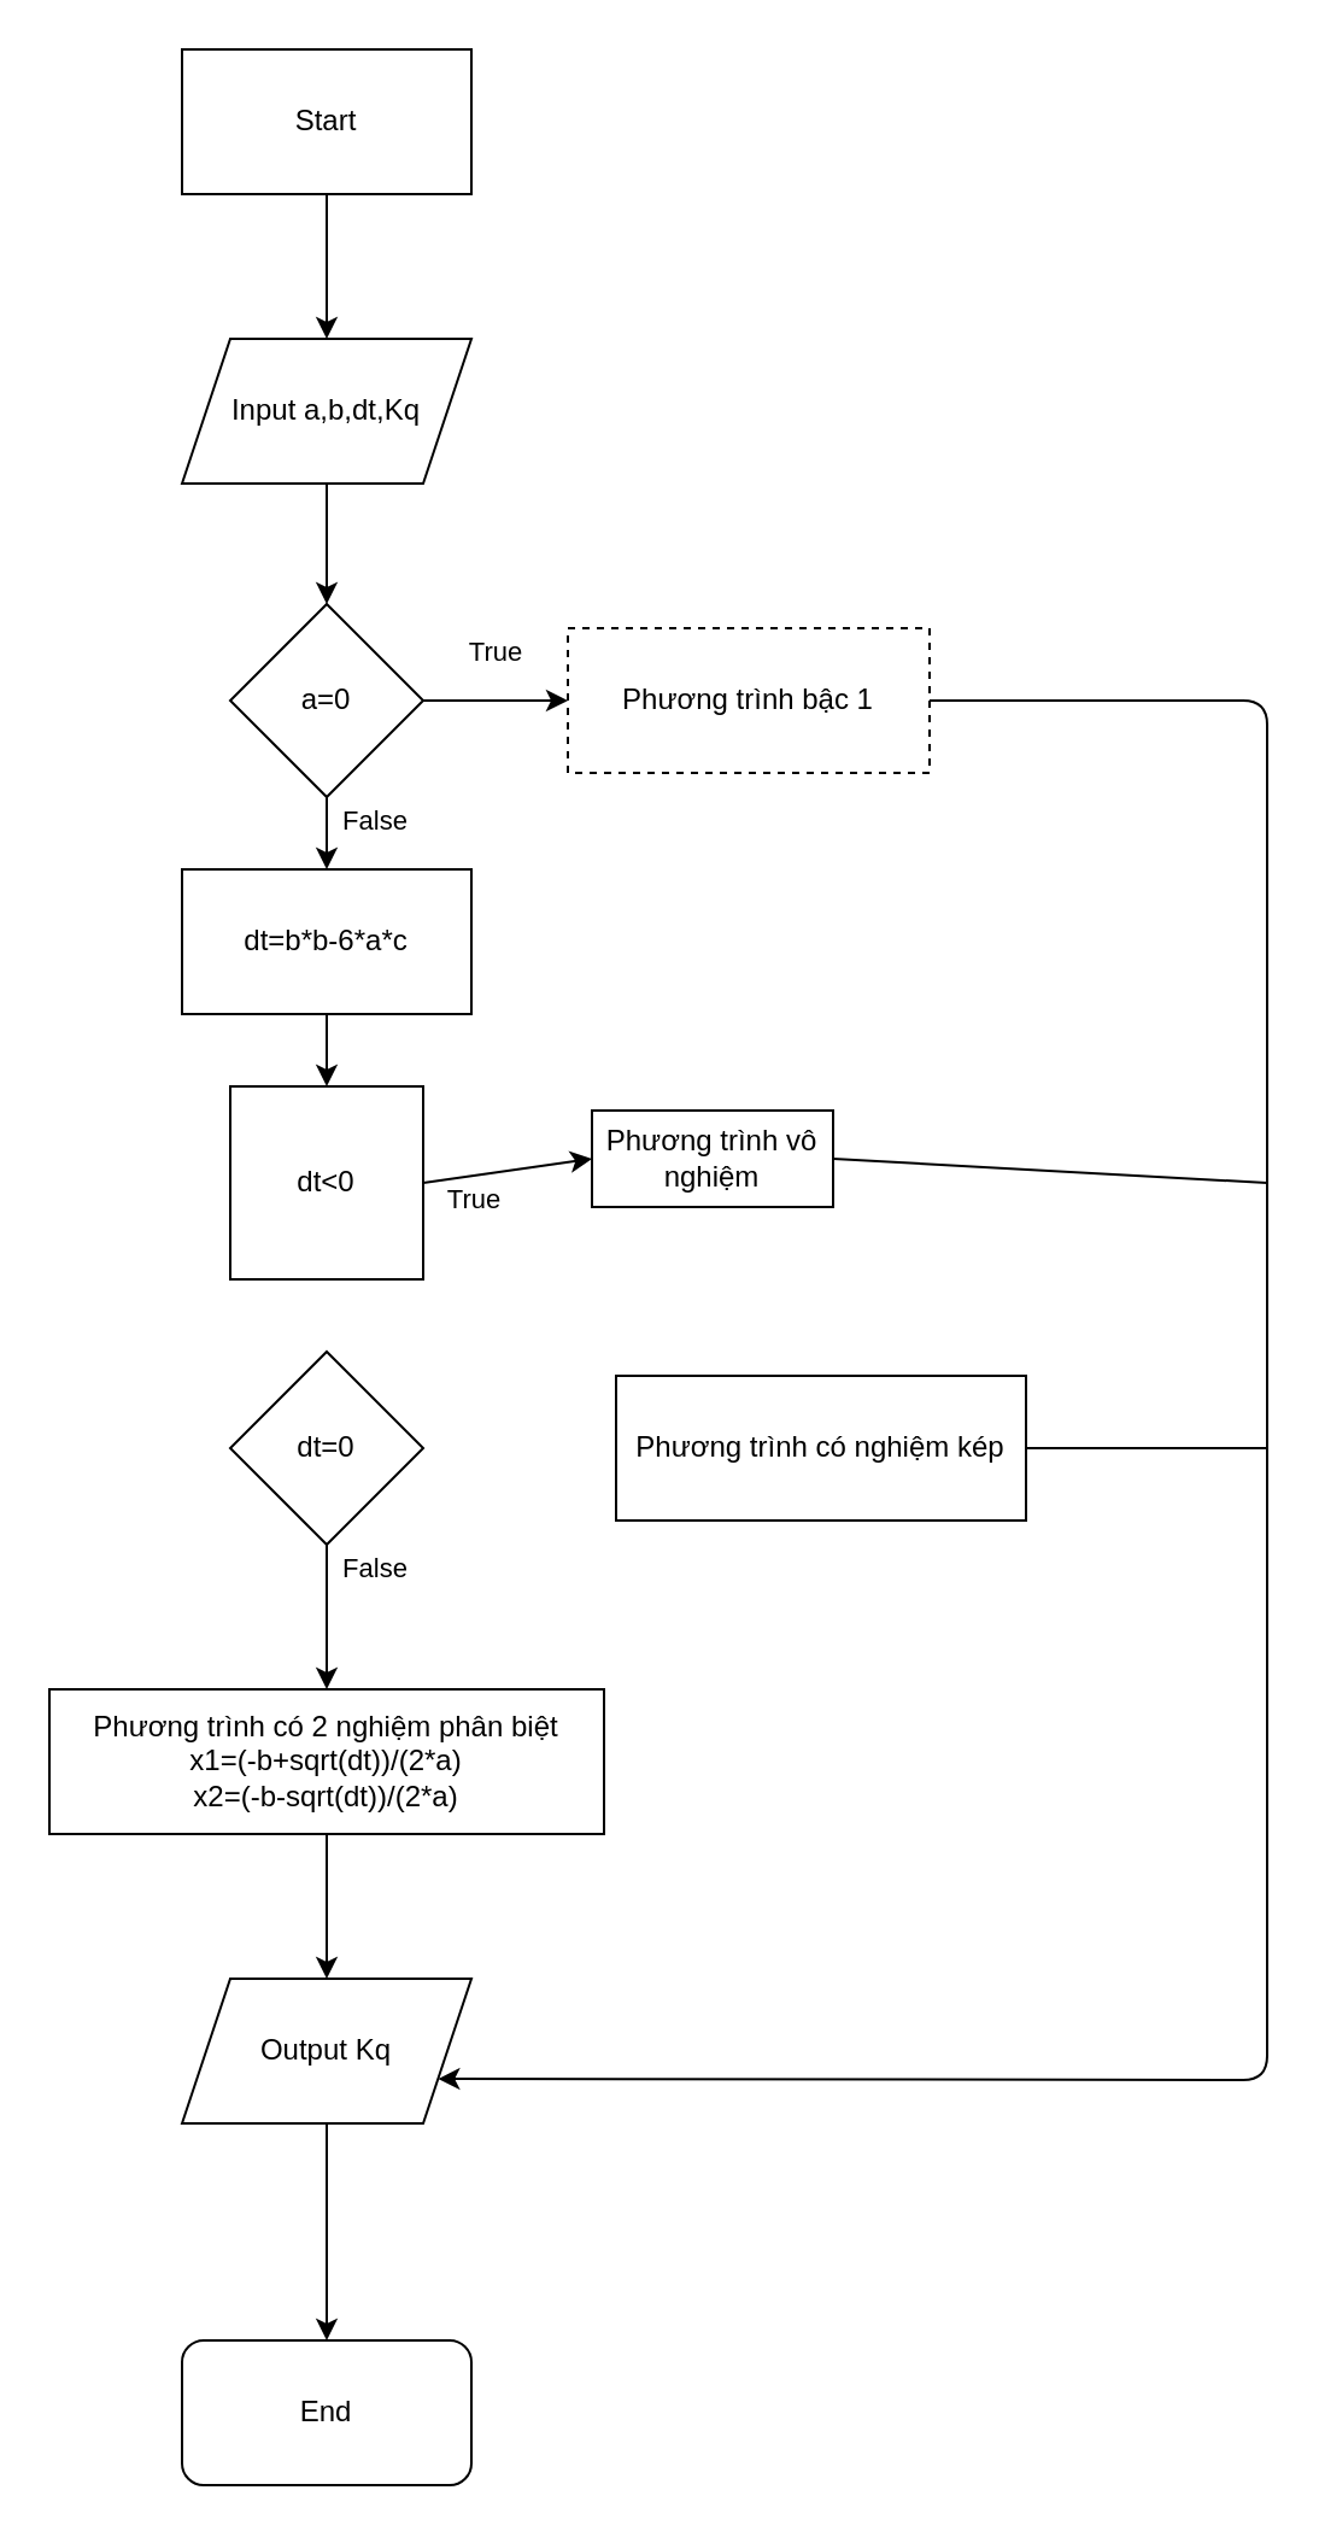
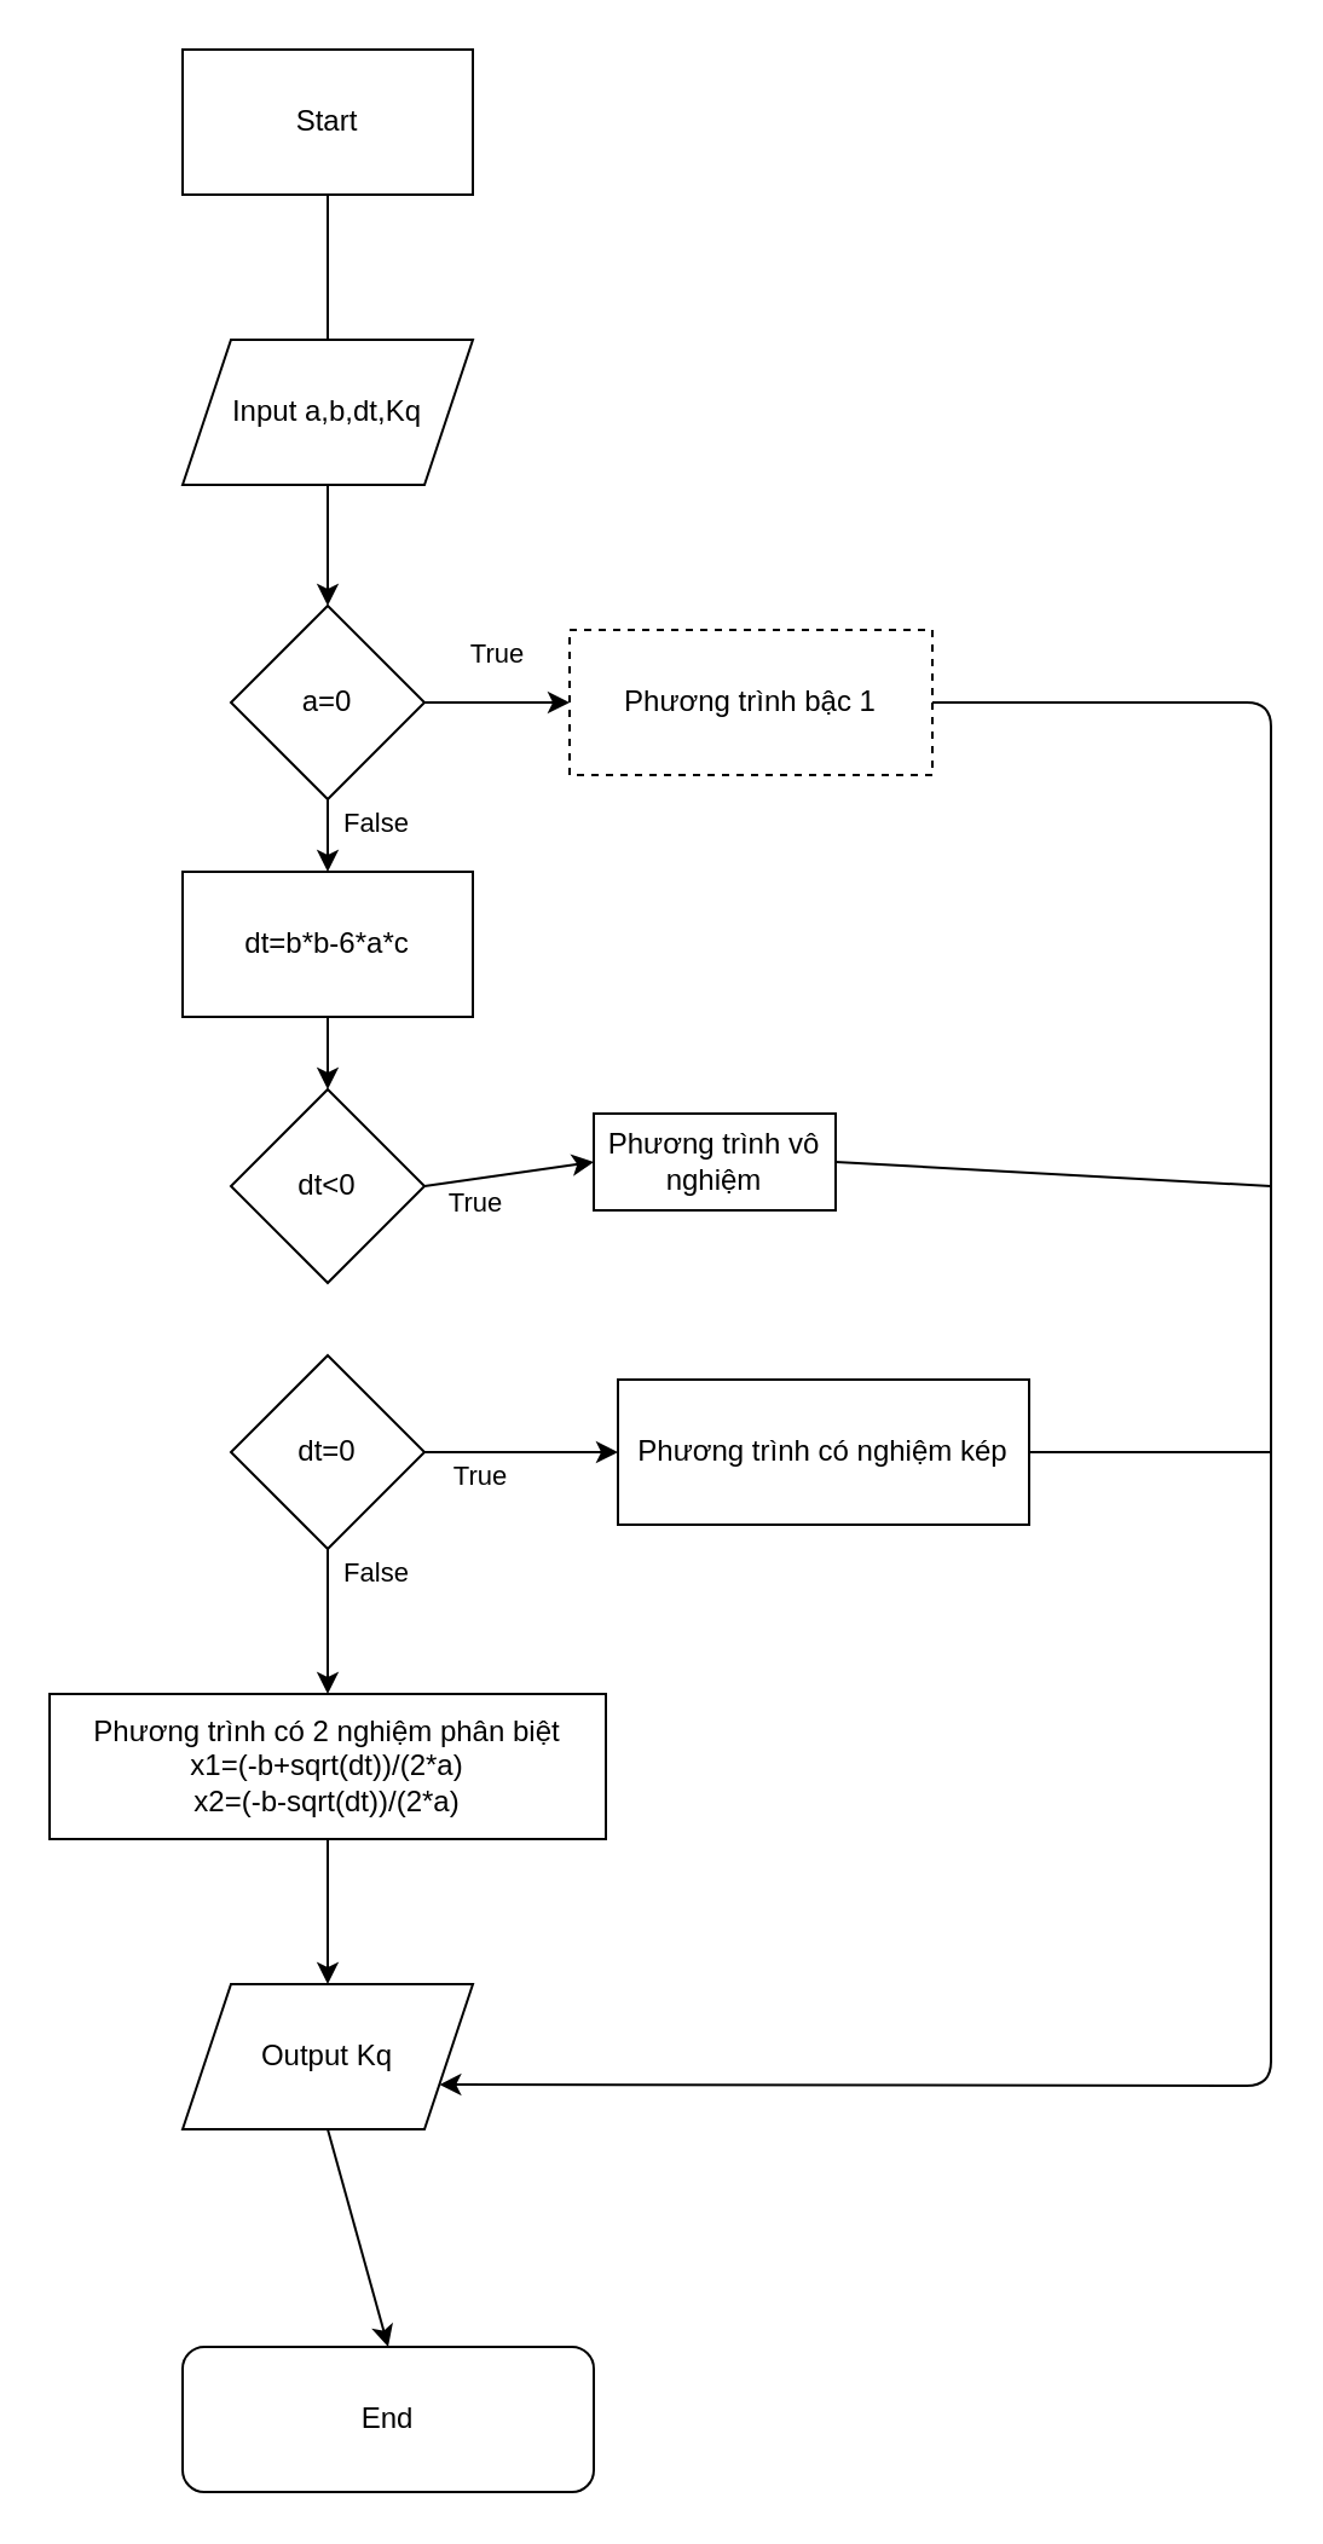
  <mxCell id="0" />
  <mxCell id="1" parent="0" />
- <mxCell id="2" style="edgeStyle=none;html=1;exitX=0.5;exitY=1;exitDx=0;exitDy=0;entryX=0.5;entryY=0;entryDx=0;entryDy=0;" edge="1" parent="1" source="3" target="6"><mxGeometry relative="1" as="geometry" /></mxCell>
+ <mxCell id="2" style="edgeStyle=none;html=1;exitX=0.5;exitY=1;exitDx=0;exitDy=0;entryX=0.5;entryY=0;entryDx=0;entryDy=0;endArrow=none;" edge="1" parent="1" source="3" target="6"><mxGeometry relative="1" as="geometry" /></mxCell>
  <mxCell id="3" value="Start" style="whiteSpace=wrap;html=1;rounded=0;" vertex="1" parent="1"><mxGeometry x="75" y="20" width="120" height="60" as="geometry" /></mxCell>
- <mxCell id="4" value="End" style="rounded=1;whiteSpace=wrap;html=1;" vertex="1" parent="1"><mxGeometry x="75" y="970" width="120" height="60" as="geometry" /></mxCell>
+ <mxCell id="4" value="End" style="rounded=1;whiteSpace=wrap;html=1;" vertex="1" parent="1"><mxGeometry x="75" y="970" width="170" height="60" as="geometry" /></mxCell>
  <mxCell id="5" style="edgeStyle=none;html=1;exitX=0.5;exitY=1;exitDx=0;exitDy=0;entryX=0.5;entryY=0;entryDx=0;entryDy=0;" edge="1" parent="1" source="6" target="7"><mxGeometry relative="1" as="geometry" /></mxCell>
  <mxCell id="6" value="Input a,b,dt,Kq" style="shape=parallelogram;perimeter=parallelogramPerimeter;whiteSpace=wrap;html=1;fixedSize=1;" vertex="1" parent="1"><mxGeometry x="75" y="140" width="120" height="60" as="geometry" /></mxCell>
  <mxCell id="7" value="a=0" style="rhombus;whiteSpace=wrap;html=1;" vertex="1" parent="1"><mxGeometry x="95" y="250" width="80" height="80" as="geometry" /></mxCell>
  <mxCell id="8" style="edgeStyle=none;html=1;exitX=1;exitY=0.5;exitDx=0;exitDy=0;entryX=1;entryY=0.75;entryDx=0;entryDy=0;" edge="1" parent="1" source="9" target="24"><mxGeometry relative="1" as="geometry"><Array as="points"><mxPoint x="525" y="290" /><mxPoint x="525" y="862" /></Array></mxGeometry></mxCell>
  <mxCell id="9" value="Phương trình bậc 1" style="rounded=0;whiteSpace=wrap;html=1;dashed=1;" vertex="1" parent="1"><mxGeometry x="235" y="260" width="150" height="60" as="geometry" /></mxCell>
  <mxCell id="10" value="True" style="edgeStyle=none;html=1;exitX=1;exitY=0.5;exitDx=0;exitDy=0;entryX=0;entryY=0.5;entryDx=0;entryDy=0;" edge="1" parent="1" source="7" target="9"><mxGeometry y="20" relative="1" as="geometry"><mxPoint as="offset" /></mxGeometry></mxCell>
  <mxCell id="11" style="edgeStyle=none;html=1;exitX=0.5;exitY=1;exitDx=0;exitDy=0;entryX=0.5;entryY=0;entryDx=0;entryDy=0;" edge="1" parent="1" source="12" target="13"><mxGeometry relative="1" as="geometry" /></mxCell>
  <mxCell id="12" value="dt=b*b-6*a*c" style="rounded=0;whiteSpace=wrap;html=1;" vertex="1" parent="1"><mxGeometry x="75" y="360" width="120" height="60" as="geometry" /></mxCell>
- <mxCell id="13" value="dt&amp;lt;0" style="whiteSpace=wrap;html=1;rounded=0;" vertex="1" parent="1"><mxGeometry x="95" y="450" width="80" height="80" as="geometry" /></mxCell>
+ <mxCell id="13" value="dt&amp;lt;0" style="rhombus;whiteSpace=wrap;html=1;" vertex="1" parent="1"><mxGeometry x="95" y="450" width="80" height="80" as="geometry" /></mxCell>
  <mxCell id="14" value="dt=0" style="rhombus;whiteSpace=wrap;html=1;" vertex="1" parent="1"><mxGeometry x="95" y="560" width="80" height="80" as="geometry" /></mxCell>
  <mxCell id="15" value="False" style="edgeStyle=none;html=1;exitX=0.5;exitY=1;exitDx=0;exitDy=0;entryX=0.5;entryY=0;entryDx=0;entryDy=0;" edge="1" parent="1" source="7" target="12"><mxGeometry x="-0.333" y="20" relative="1" as="geometry"><mxPoint as="offset" /></mxGeometry></mxCell>
  <mxCell id="16" value="Phương trình vô nghiệm" style="rounded=0;whiteSpace=wrap;html=1;" vertex="1" parent="1"><mxGeometry x="245" y="460" width="100" height="40" as="geometry" /></mxCell>
  <mxCell id="17" value="True" style="edgeStyle=none;html=1;exitX=1;exitY=0.5;exitDx=0;exitDy=0;entryX=0;entryY=0.5;entryDx=0;entryDy=0;" edge="1" parent="1" source="13" target="16"><mxGeometry x="-0.429" y="-10" relative="1" as="geometry"><mxPoint as="offset" /></mxGeometry></mxCell>
  <mxCell id="18" value="Phương trình có nghiệm kép" style="rounded=0;whiteSpace=wrap;html=1;" vertex="1" parent="1"><mxGeometry x="255" y="570" width="170" height="60" as="geometry" /></mxCell>
+ <mxCell id="19" value="True" style="edgeStyle=none;html=1;exitX=1;exitY=0.5;exitDx=0;exitDy=0;entryX=0;entryY=0.5;entryDx=0;entryDy=0;" edge="1" parent="1" source="14" target="18"><mxGeometry x="-0.429" y="-10" relative="1" as="geometry"><mxPoint as="offset" /></mxGeometry></mxCell>
  <mxCell id="20" style="edgeStyle=none;html=1;exitX=0.5;exitY=1;exitDx=0;exitDy=0;entryX=0.5;entryY=0;entryDx=0;entryDy=0;" edge="1" parent="1" source="21" target="24"><mxGeometry relative="1" as="geometry" /></mxCell>
  <mxCell id="21" value="Phương trình có 2 nghiệm phân biệt&lt;br&gt;x1=(-b+sqrt(dt))/(2*a)&lt;br&gt;x2=(-b-sqrt(dt))/(2*a)" style="rounded=0;whiteSpace=wrap;html=1;" vertex="1" parent="1"><mxGeometry x="20" y="700" width="230" height="60" as="geometry" /></mxCell>
  <mxCell id="22" value="False" style="edgeStyle=none;html=1;exitX=0.5;exitY=1;exitDx=0;exitDy=0;entryX=0.5;entryY=0;entryDx=0;entryDy=0;" edge="1" parent="1" source="14" target="21"><mxGeometry x="-0.667" y="20" relative="1" as="geometry"><mxPoint as="offset" /></mxGeometry></mxCell>
  <mxCell id="23" style="edgeStyle=none;html=1;exitX=0.5;exitY=1;exitDx=0;exitDy=0;entryX=0.5;entryY=0;entryDx=0;entryDy=0;" edge="1" parent="1" source="24" target="4"><mxGeometry relative="1" as="geometry" /></mxCell>
  <mxCell id="24" value="Output Kq" style="shape=parallelogram;perimeter=parallelogramPerimeter;whiteSpace=wrap;html=1;fixedSize=1;" vertex="1" parent="1"><mxGeometry x="75" y="820" width="120" height="60" as="geometry" /></mxCell>
  <mxCell id="25" value="" style="endArrow=none;html=1;entryX=1;entryY=0.5;entryDx=0;entryDy=0;" edge="1" parent="1" target="18"><mxGeometry width="50" height="50" relative="1" as="geometry"><mxPoint x="525" y="600" as="sourcePoint" /><mxPoint x="175" y="670" as="targetPoint" /></mxGeometry></mxCell>
  <mxCell id="26" value="" style="endArrow=none;html=1;entryX=1;entryY=0.5;entryDx=0;entryDy=0;" edge="1" parent="1" target="16"><mxGeometry width="50" height="50" relative="1" as="geometry"><mxPoint x="525" y="490" as="sourcePoint" /><mxPoint x="175" y="570" as="targetPoint" /></mxGeometry></mxCell>
